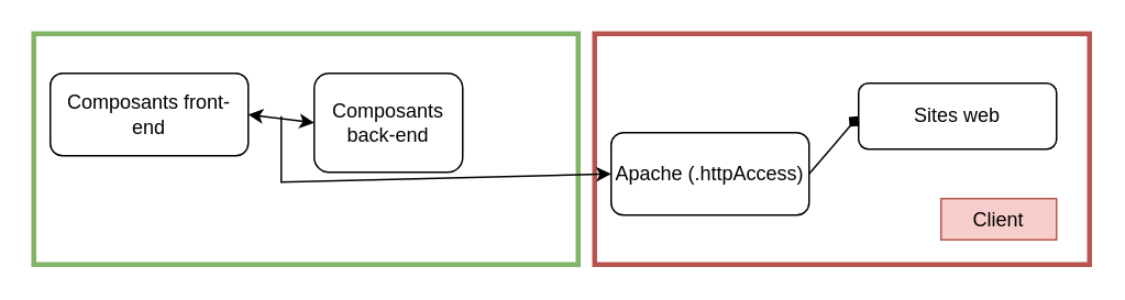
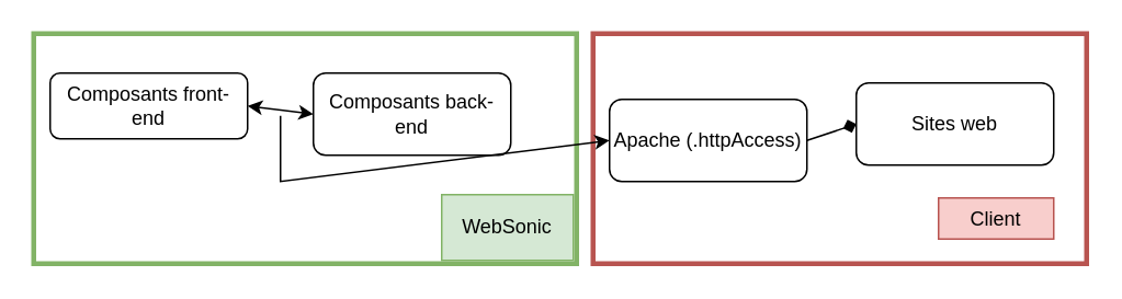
  <mxCell id="0" />
  <mxCell id="1" parent="0" />
  <mxCell id="2" value="" style="rounded=0;whiteSpace=wrap;html=1;fillColor=none;strokeColor=#b85450;strokeWidth=3;" vertex="1" parent="1"><mxGeometry x="360" y="20" width="300" height="140" as="geometry" /></mxCell>
  <mxCell id="3" value="" style="rounded=0;whiteSpace=wrap;html=1;fillColor=none;strokeColor=#82b366;strokeWidth=3;" vertex="1" parent="1"><mxGeometry x="20" y="20" width="330" height="140" as="geometry" /></mxCell>
- <mxCell id="4" value="Apache (.httpAccess)" style="rounded=1;whiteSpace=wrap;html=1;" vertex="1" parent="1"><mxGeometry x="370" y="80" width="120" height="50" as="geometry" /></mxCell>
- <mxCell id="5" value="Sites web" style="rounded=1;whiteSpace=wrap;html=1;" vertex="1" parent="1"><mxGeometry x="520" y="50" width="120" height="40" as="geometry" /></mxCell>
+ <mxCell id="4" value="Apache (.httpAccess)" style="rounded=1;whiteSpace=wrap;html=1;" vertex="1" parent="1"><mxGeometry x="370" y="60" width="120" height="50" as="geometry" /></mxCell>
+ <mxCell id="5" value="Sites web" style="rounded=1;whiteSpace=wrap;html=1;" vertex="1" parent="1"><mxGeometry x="520" y="50" width="120" height="50" as="geometry" /></mxCell>
  <mxCell id="6" value="" style="endArrow=diamond;html=1;rounded=0;entryX=0;entryY=0.5;entryDx=0;entryDy=0;exitX=1;exitY=0.5;exitDx=0;exitDy=0;" edge="1" parent="1" source="4" target="5"><mxGeometry width="50" height="50" relative="1" as="geometry"><mxPoint x="360" y="370" as="sourcePoint" /><mxPoint x="410" y="320" as="targetPoint" /></mxGeometry></mxCell>
- <mxCell id="7" value="Composants back-end" style="rounded=1;whiteSpace=wrap;html=1;" vertex="1" parent="1"><mxGeometry x="190" y="44" width="90" height="60" as="geometry" /></mxCell>
- <mxCell id="8" value="Composants front-end" style="rounded=1;whiteSpace=wrap;html=1;" vertex="1" parent="1"><mxGeometry x="30" y="44" width="120" height="50" as="geometry" /></mxCell>
+ <mxCell id="7" value="Composants back-end" style="rounded=1;whiteSpace=wrap;html=1;" vertex="1" parent="1"><mxGeometry x="190" y="44" width="120" height="50" as="geometry" /></mxCell>
+ <mxCell id="8" value="Composants front-end" style="rounded=1;whiteSpace=wrap;html=1;" vertex="1" parent="1"><mxGeometry x="30" y="44" width="120" height="40" as="geometry" /></mxCell>
  <mxCell id="9" value="" style="endArrow=classic;startArrow=classic;html=1;rounded=0;entryX=0;entryY=0.5;entryDx=0;entryDy=0;exitX=1;exitY=0.5;exitDx=0;exitDy=0;" edge="1" parent="1" source="8" target="7"><mxGeometry width="50" height="50" relative="1" as="geometry"><mxPoint x="330" y="324" as="sourcePoint" /><mxPoint x="380" y="274" as="targetPoint" /></mxGeometry></mxCell>
  <mxCell id="10" value="" style="endArrow=classic;html=1;rounded=0;entryX=0;entryY=0.5;entryDx=0;entryDy=0;" edge="1" parent="1" target="4"><mxGeometry width="50" height="50" relative="1" as="geometry"><mxPoint x="170" y="70" as="sourcePoint" /><mxPoint x="410" y="330" as="targetPoint" /><Array as="points"><mxPoint x="170" y="110" /></Array></mxGeometry></mxCell>
+ <mxCell id="11" value="&lt;div&gt;WebSonic&lt;/div&gt;" style="rounded=0;whiteSpace=wrap;html=1;fillColor=#d5e8d4;strokeColor=#82b366;" vertex="1" parent="1"><mxGeometry x="268" y="118" width="80" height="40" as="geometry" /></mxCell>
  <mxCell id="12" value="&lt;div&gt;Client&lt;/div&gt;" style="rounded=0;whiteSpace=wrap;html=1;fillColor=#f8cecc;strokeColor=#b85450;" vertex="1" parent="1"><mxGeometry x="570" y="120" width="70" height="25" as="geometry" /></mxCell>
